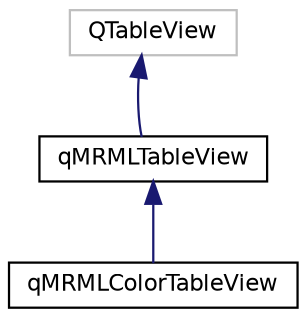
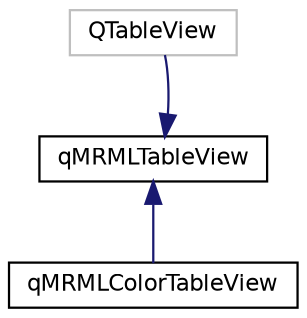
  digraph {
    rankdir=TB
    node [color=black fontname=Helvetica fontsize=10 shape=record]
    edge [color=midnightblue dir=back fontname=Helvetica fontsize=10 labelfontname=Helvetica labelfontsize=10 style=solid]
    n1 [color=grey75 height=0.2 label=QTableView width=0.4]
    n2 [height=0.2 label=qMRMLTableView width=0.4]
    n3 [height=0.2 label=qMRMLColorTableView width=0.4]
-   n1 -> n2
+   n2 -> n1
    n2 -> n3
  }
